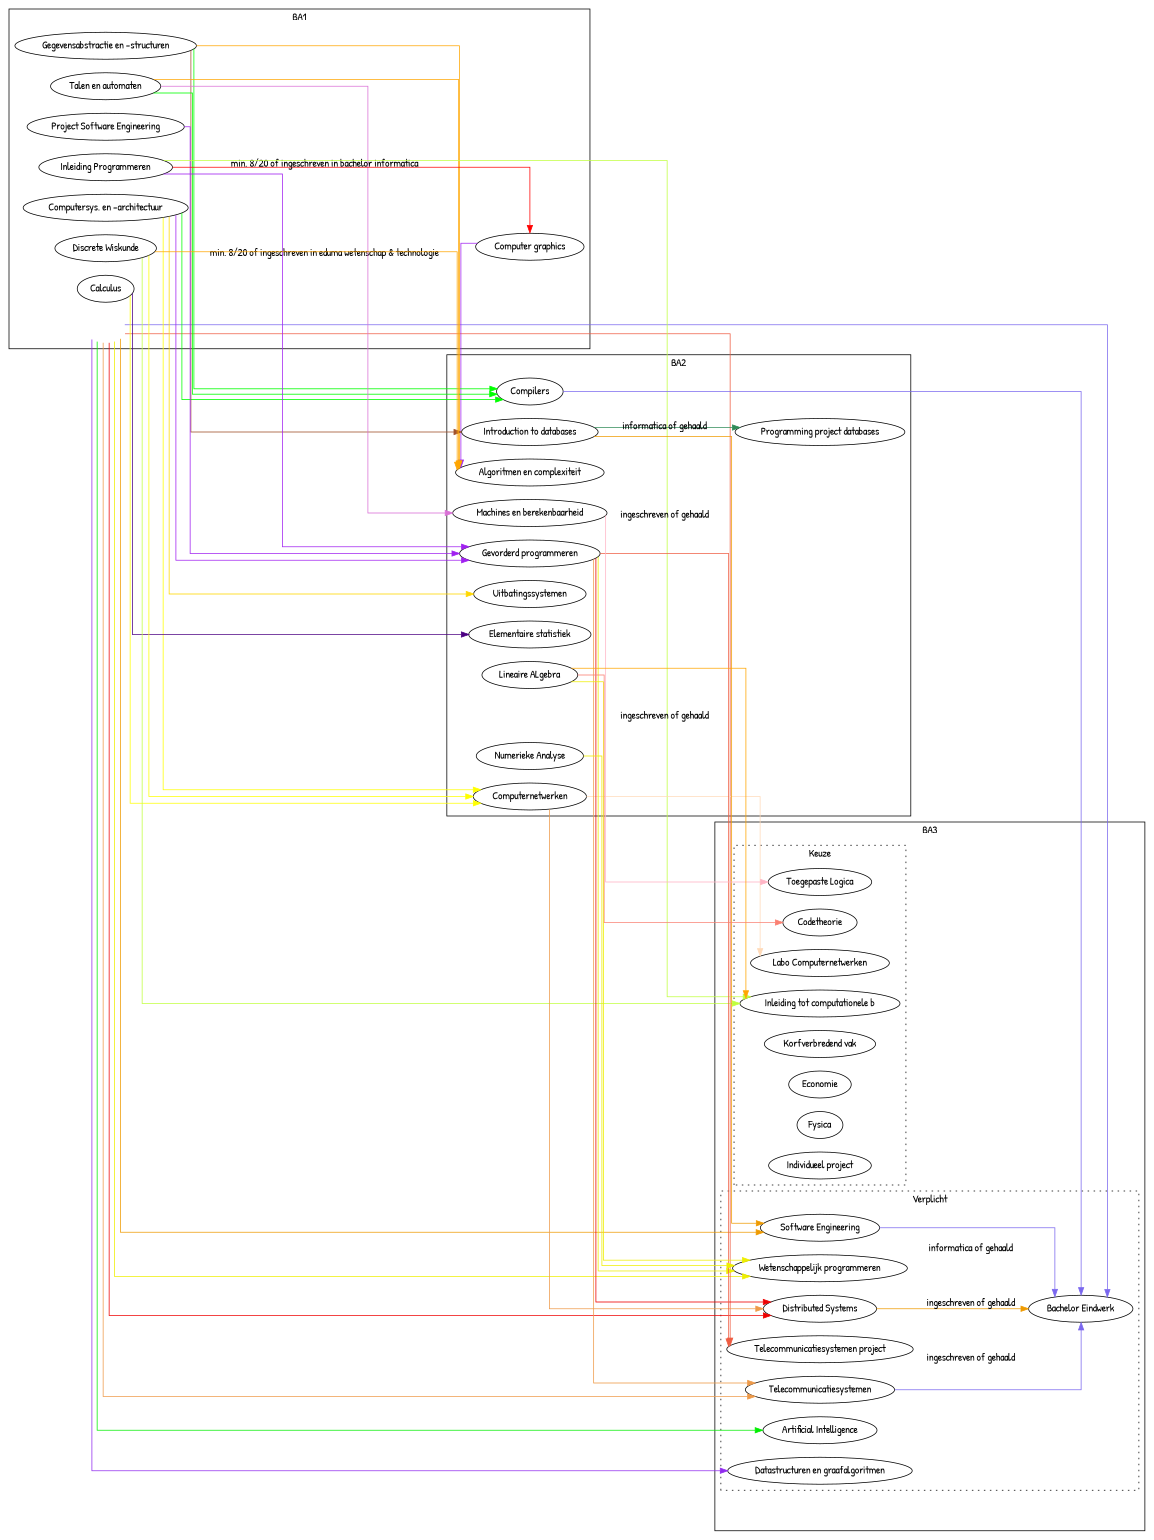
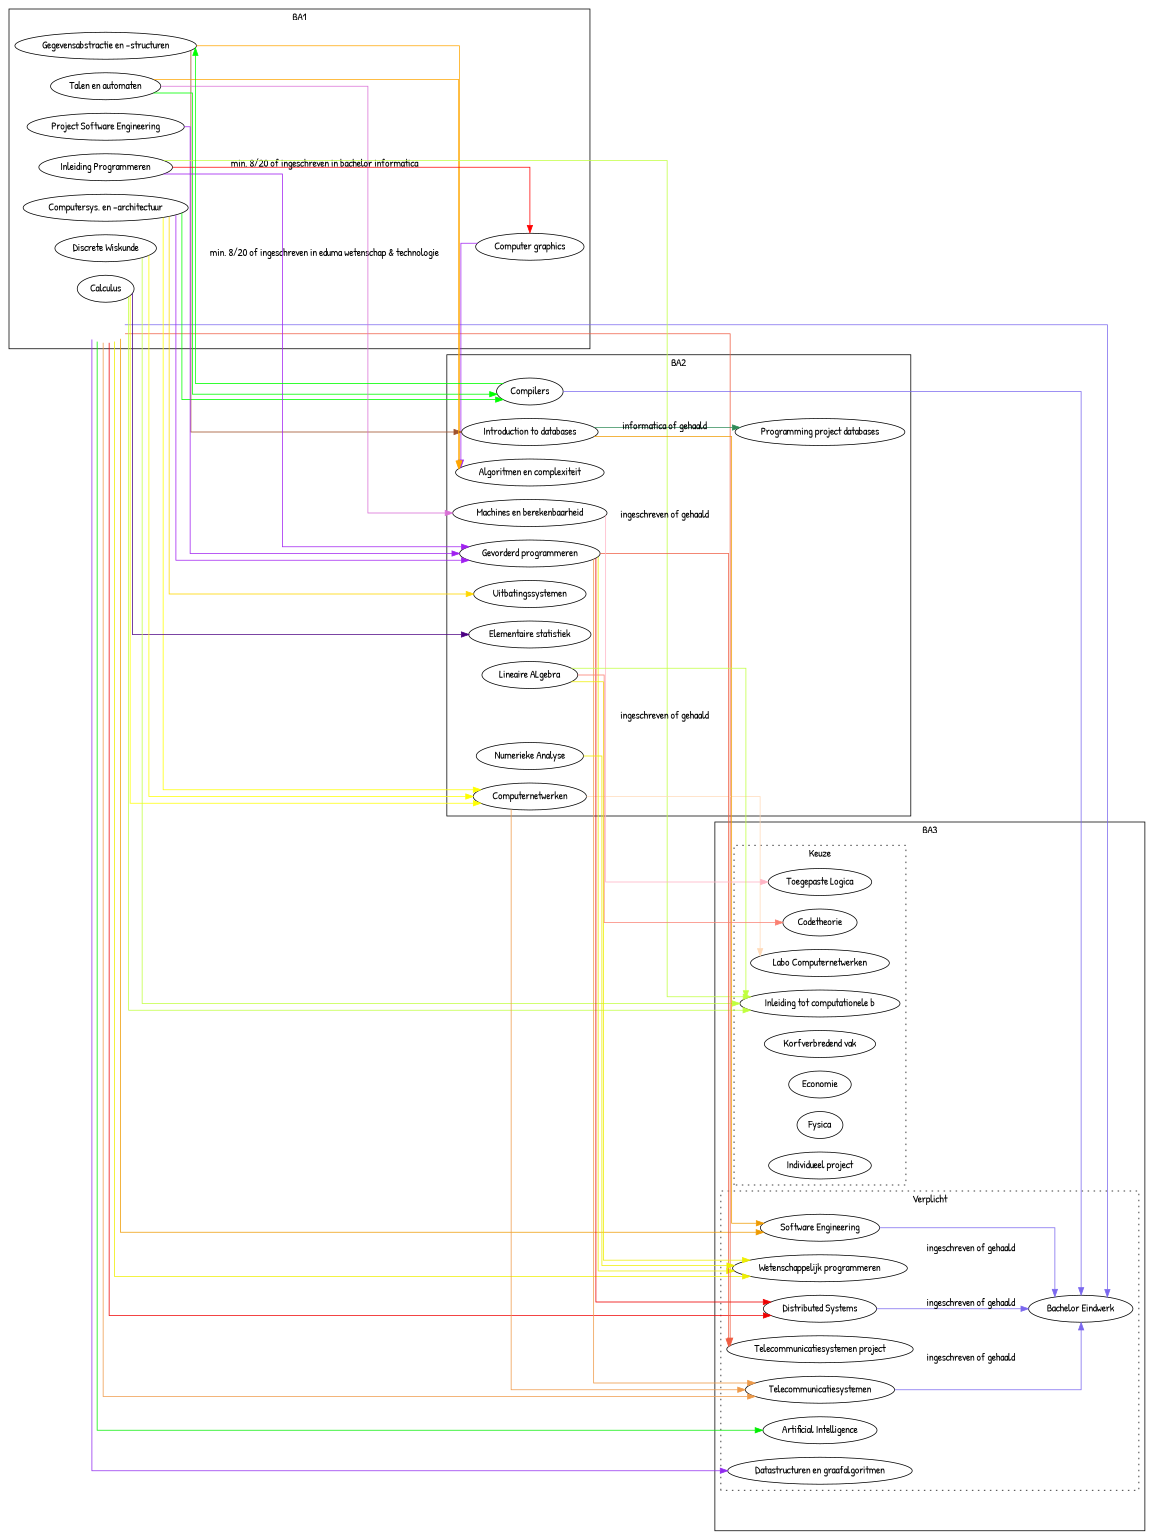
  digraph {
    compound=true
    fontname="Patrick Hand"
    rankdir=LR
    splines=ortho
    node [fontname="Patrick Hand"]
    edge [color=slateblue2 fontname="Patrick Hand"]
    BA1 [style=invis]
    n2 [label="Computersys. en -architectuur"]
    n3 [label="Computer graphics"]
    n4 [label="Gegevensabstractie en -structuren"]
    n5 [label="Project Software Engineering"]
    n6 [label="Talen en automaten"]
    n7 [label="Inleiding Programmeren"]
    n8 [label=Calculus]
    n9 [label="Discrete Wiskunde"]
    n10 [label=Computernetwerken]
    n11 [label=Compilers]
    n12 [label="Gevorderd programmeren"]
    n13 [label=Uitbatingssystemen]
    n14 [label="Algoritmen en complexiteit"]
    n15 [label="Introduction to databases"]
    n16 [label="Machines en berekenbaarheid"]
    n17 [label="Elementaire statistiek"]
    BA2 [style=invis]
    n19 [label="Programming project databases"]
    n20 [label="Lineaire ALgebra"]
    n21 [label="Numerieke Analyse"]
    n22 [label="Distributed Systems"]
    n23 [label="Software Engineering"]
    n24 [label="Wetenschappelijk programmeren"]
    n25 [label="Artificial Intelligence"]
    n26 [label="Bachelor Eindwerk"]
    n27 [label="Datastructuren en graafalgoritmen"]
    n28 [label=Telecommunicatiesystemen]
    n29 [label="Telecommunicatiesystemen project"]
    n30 [label="Inleiding tot computationele b"]
    n31 [label="Labo Computernetwerken"]
    n32 [label="Toegepaste Logica"]
    n33 [label=Codetheorie]
    n34 [label="Korfverbredend vak"]
    n35 [label=Economie]
    n36 [label=Fysica]
    n37 [label="Individueel project"]
    BA3 [style=invis]
    subgraph cluster_1 {
      label=BA1
      rank=same
      style=solid
      BA1
      n2
      n3
      n4
      n5
      n6
      n7
      n8
      n9
    }
    subgraph cluster_2 {
      label=BA2
      rank=same
      style=solid
      n10
      n11
      n12
      n13
      n14
      n15
      n16
      n17
      BA2
      n19
      n20
      n21
    }
    subgraph cluster_3 {
      label=BA3
      rank=same
      style=solid
      BA3
      subgraph cluster_4 {
        label=Verplicht
        rank=same
        style=dotted
        n22
        n23
        n24
        n25
        n26
        n27
        n28
        n29
      }
      subgraph cluster_5 {
        label=Keuze
        rank=same
        style=dotted
        n30
        n31
        n32
        n33
        n34
        n35
        n36
        n37
      }
    }
    BA1 -> n22 [color=red2]
    BA1 -> n23 [color=orange2]
    BA1 -> n24 [color=yellow2]
    BA1 -> n25 [color=green2]
    BA1 -> n26
    BA1 -> n27 [color=purple2]
    BA1 -> n28 [color=tan2]
    BA1 -> n29 [color=tomato2]
    n2 -> n10 [color=yellow]
    n2 -> n11 [color=green]
    n2 -> n12 [color=purple]
    n2 -> n13 [color=gold]
    n3 -> n14 [color=purple]
-   n4 -> n11 [color=green]
+   n11 -> n4 [color=green]
    n4 -> n14 [color=orange]
    n4 -> n15 [color=sienna label="min. 8/20 of ingeschreven in eduma wetenschap & technologie"]
    n5 -> n12 [color=purple]
    n6 -> n11 [color=green]
    n6 -> n14 [color=orange]
    n6 -> n16 [color=orchid]
    n7 -> n3 [color=red label="min. 8/20 of ingeschreven in bachelor informatica"]
    n7 -> n12 [color=purple]
    n7 -> n30 [color=olivedrab1]
    n8 -> n10 [color=yellow]
    n8 -> n17 [color=indigo]
+   n8 -> n30 [color=olivedrab1]
    n9 -> n10 [color=yellow]
-   n9 -> n14 [color=orange]
    n9 -> n30 [color=olivedrab1]
-   n10 -> n22 [color=tan2]
+   n10 -> n28 [color=tan2]
    n10 -> n31 [color=peachpuff]
    n11 -> n26
    n12 -> n22 [color=red2]
    n12 -> n24 [color=yellow2]
    n12 -> n28 [color=tan2]
    n12 -> n29 [color=tomato2]
    n15 -> n19 [color=seagreen label="informatica of gehaald"]
    n15 -> n23 [color=orange2 label="ingeschreven of gehaald"]
    n16 -> n32 [color=pink1]
    n20 -> n24 [color=yellow2]
-   n20 -> n30 [color=orange]
+   n20 -> n30 [color=olivedrab1]
    n20 -> n33 [color=salmon label="ingeschreven of gehaald"]
    n21 -> n24 [color=yellow2]
-   n22 -> n26 [color=orange2 label="ingeschreven of gehaald"]
-   n23 -> n26 [label="informatica of gehaald"]
+   n22 -> n26 [label="ingeschreven of gehaald"]
+   n23 -> n26 [label="ingeschreven of gehaald"]
    n28 -> n26 [label="ingeschreven of gehaald"]
  }
